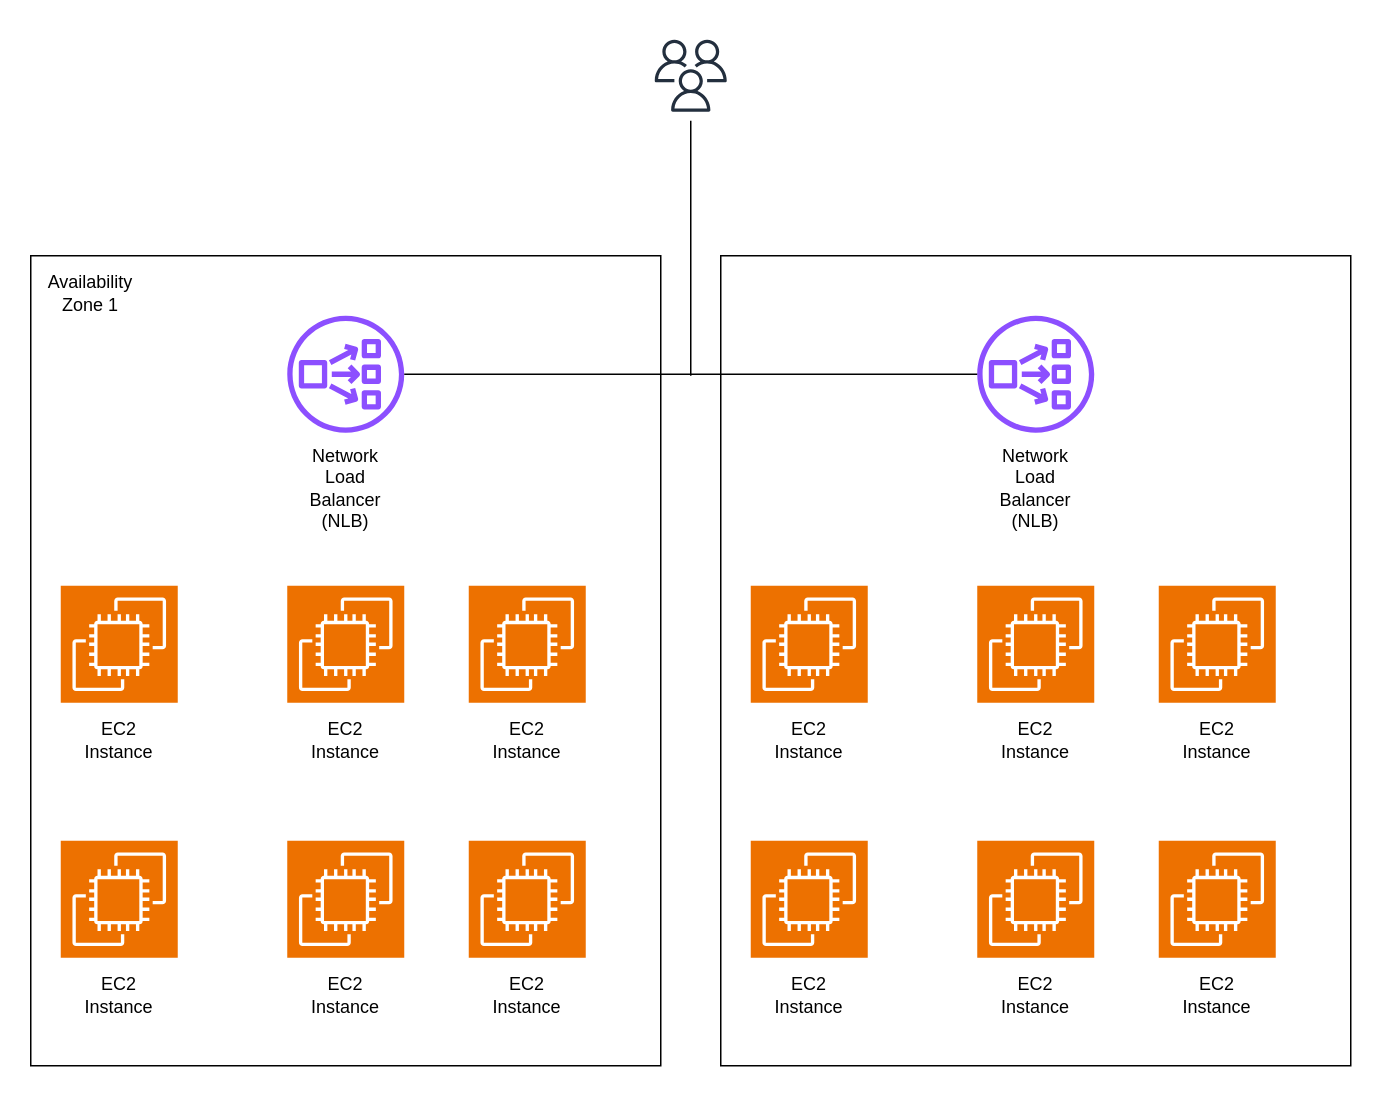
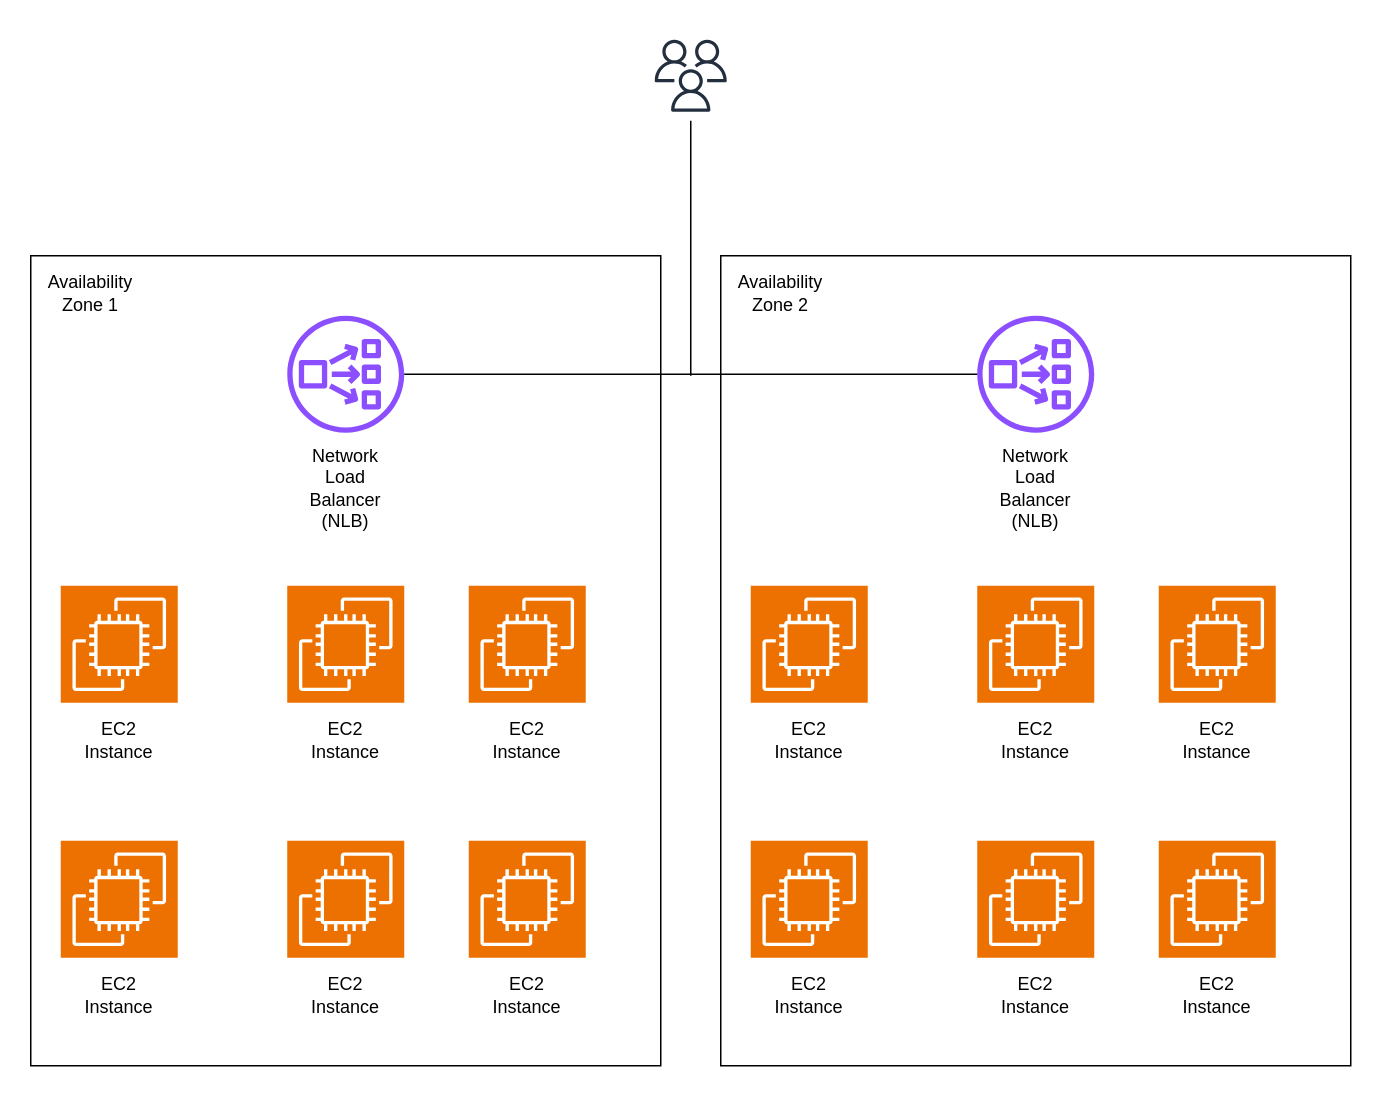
  <mxCell id="0" />
  <mxCell id="1" parent="0" />
  <mxCell id="2" value="" style="rounded=0;whiteSpace=wrap;html=1;" vertex="1" parent="1"><mxGeometry x="20" y="170" width="420" height="540" as="geometry" /></mxCell>
  <mxCell id="3" value="" style="sketch=0;outlineConnect=0;fontColor=#232F3E;gradientColor=none;strokeColor=#232F3E;fillColor=#ffffff;dashed=0;verticalLabelPosition=bottom;verticalAlign=top;align=center;html=1;fontSize=12;fontStyle=0;aspect=fixed;shape=mxgraph.aws4.resourceIcon;resIcon=mxgraph.aws4.users;" vertex="1" parent="1"><mxGeometry x="430" y="20" width="60" height="60" as="geometry" /></mxCell>
  <mxCell id="4" value="" style="group" vertex="1" connectable="0" parent="1"><mxGeometry x="191" y="210" width="78" height="130" as="geometry" /></mxCell>
  <mxCell id="5" value="" style="sketch=0;outlineConnect=0;fontColor=#232F3E;gradientColor=none;fillColor=#8C4FFF;strokeColor=none;dashed=0;verticalLabelPosition=bottom;verticalAlign=top;align=center;html=1;fontSize=12;fontStyle=0;aspect=fixed;pointerEvents=1;shape=mxgraph.aws4.network_load_balancer;" vertex="1" parent="4"><mxGeometry width="78" height="78" as="geometry" /></mxCell>
  <mxCell id="6" value="Network Load Balancer (NLB)" style="text;html=1;strokeColor=none;fillColor=none;align=center;verticalAlign=middle;whiteSpace=wrap;rounded=0;" vertex="1" parent="4"><mxGeometry x="9" y="100" width="60" height="30" as="geometry" /></mxCell>
  <mxCell id="7" value="" style="group" vertex="1" connectable="0" parent="1"><mxGeometry x="312" y="560" width="78" height="118" as="geometry" /></mxCell>
  <mxCell id="8" value="EC2 Instance" style="text;html=1;strokeColor=none;fillColor=none;align=center;verticalAlign=middle;whiteSpace=wrap;rounded=0;" vertex="1" parent="7"><mxGeometry x="9" y="88" width="60" height="30" as="geometry" /></mxCell>
  <mxCell id="9" value="" style="sketch=0;points=[[0,0,0],[0.25,0,0],[0.5,0,0],[0.75,0,0],[1,0,0],[0,1,0],[0.25,1,0],[0.5,1,0],[0.75,1,0],[1,1,0],[0,0.25,0],[0,0.5,0],[0,0.75,0],[1,0.25,0],[1,0.5,0],[1,0.75,0]];outlineConnect=0;fontColor=#232F3E;fillColor=#ED7100;strokeColor=#ffffff;dashed=0;verticalLabelPosition=bottom;verticalAlign=top;align=center;html=1;fontSize=12;fontStyle=0;aspect=fixed;shape=mxgraph.aws4.resourceIcon;resIcon=mxgraph.aws4.ec2;" vertex="1" parent="7"><mxGeometry width="78" height="78" as="geometry" /></mxCell>
  <mxCell id="10" value="" style="group" vertex="1" connectable="0" parent="1"><mxGeometry x="191" y="560" width="78" height="118" as="geometry" /></mxCell>
  <mxCell id="11" value="EC2 Instance" style="text;html=1;strokeColor=none;fillColor=none;align=center;verticalAlign=middle;whiteSpace=wrap;rounded=0;" vertex="1" parent="10"><mxGeometry x="9" y="88" width="60" height="30" as="geometry" /></mxCell>
  <mxCell id="12" value="" style="sketch=0;points=[[0,0,0],[0.25,0,0],[0.5,0,0],[0.75,0,0],[1,0,0],[0,1,0],[0.25,1,0],[0.5,1,0],[0.75,1,0],[1,1,0],[0,0.25,0],[0,0.5,0],[0,0.75,0],[1,0.25,0],[1,0.5,0],[1,0.75,0]];outlineConnect=0;fontColor=#232F3E;fillColor=#ED7100;strokeColor=#ffffff;dashed=0;verticalLabelPosition=bottom;verticalAlign=top;align=center;html=1;fontSize=12;fontStyle=0;aspect=fixed;shape=mxgraph.aws4.resourceIcon;resIcon=mxgraph.aws4.ec2;" vertex="1" parent="10"><mxGeometry width="78" height="78" as="geometry" /></mxCell>
  <mxCell id="13" value="" style="group" vertex="1" connectable="0" parent="1"><mxGeometry x="40" y="560" width="78" height="118" as="geometry" /></mxCell>
  <mxCell id="14" value="EC2 Instance" style="text;html=1;strokeColor=none;fillColor=none;align=center;verticalAlign=middle;whiteSpace=wrap;rounded=0;" vertex="1" parent="13"><mxGeometry x="9" y="88" width="60" height="30" as="geometry" /></mxCell>
  <mxCell id="15" value="" style="sketch=0;points=[[0,0,0],[0.25,0,0],[0.5,0,0],[0.75,0,0],[1,0,0],[0,1,0],[0.25,1,0],[0.5,1,0],[0.75,1,0],[1,1,0],[0,0.25,0],[0,0.5,0],[0,0.75,0],[1,0.25,0],[1,0.5,0],[1,0.75,0]];outlineConnect=0;fontColor=#232F3E;fillColor=#ED7100;strokeColor=#ffffff;dashed=0;verticalLabelPosition=bottom;verticalAlign=top;align=center;html=1;fontSize=12;fontStyle=0;aspect=fixed;shape=mxgraph.aws4.resourceIcon;resIcon=mxgraph.aws4.ec2;" vertex="1" parent="13"><mxGeometry width="78" height="78" as="geometry" /></mxCell>
  <mxCell id="16" value="" style="group" vertex="1" connectable="0" parent="1"><mxGeometry x="312" y="390" width="78" height="118" as="geometry" /></mxCell>
  <mxCell id="17" value="EC2 Instance" style="text;html=1;strokeColor=none;fillColor=none;align=center;verticalAlign=middle;whiteSpace=wrap;rounded=0;" vertex="1" parent="16"><mxGeometry x="9" y="88" width="60" height="30" as="geometry" /></mxCell>
  <mxCell id="18" value="" style="sketch=0;points=[[0,0,0],[0.25,0,0],[0.5,0,0],[0.75,0,0],[1,0,0],[0,1,0],[0.25,1,0],[0.5,1,0],[0.75,1,0],[1,1,0],[0,0.25,0],[0,0.5,0],[0,0.75,0],[1,0.25,0],[1,0.5,0],[1,0.75,0]];outlineConnect=0;fontColor=#232F3E;fillColor=#ED7100;strokeColor=#ffffff;dashed=0;verticalLabelPosition=bottom;verticalAlign=top;align=center;html=1;fontSize=12;fontStyle=0;aspect=fixed;shape=mxgraph.aws4.resourceIcon;resIcon=mxgraph.aws4.ec2;" vertex="1" parent="16"><mxGeometry width="78" height="78" as="geometry" /></mxCell>
  <mxCell id="19" value="" style="group" vertex="1" connectable="0" parent="1"><mxGeometry x="191" y="390" width="78" height="118" as="geometry" /></mxCell>
  <mxCell id="20" value="EC2 Instance" style="text;html=1;strokeColor=none;fillColor=none;align=center;verticalAlign=middle;whiteSpace=wrap;rounded=0;" vertex="1" parent="19"><mxGeometry x="9" y="88" width="60" height="30" as="geometry" /></mxCell>
  <mxCell id="21" value="" style="sketch=0;points=[[0,0,0],[0.25,0,0],[0.5,0,0],[0.75,0,0],[1,0,0],[0,1,0],[0.25,1,0],[0.5,1,0],[0.75,1,0],[1,1,0],[0,0.25,0],[0,0.5,0],[0,0.75,0],[1,0.25,0],[1,0.5,0],[1,0.75,0]];outlineConnect=0;fontColor=#232F3E;fillColor=#ED7100;strokeColor=#ffffff;dashed=0;verticalLabelPosition=bottom;verticalAlign=top;align=center;html=1;fontSize=12;fontStyle=0;aspect=fixed;shape=mxgraph.aws4.resourceIcon;resIcon=mxgraph.aws4.ec2;" vertex="1" parent="19"><mxGeometry width="78" height="78" as="geometry" /></mxCell>
  <mxCell id="22" value="" style="group" vertex="1" connectable="0" parent="1"><mxGeometry x="40" y="390" width="78" height="118" as="geometry" /></mxCell>
  <mxCell id="23" value="EC2 Instance" style="text;html=1;strokeColor=none;fillColor=none;align=center;verticalAlign=middle;whiteSpace=wrap;rounded=0;" vertex="1" parent="22"><mxGeometry x="9" y="88" width="60" height="30" as="geometry" /></mxCell>
  <mxCell id="24" value="" style="sketch=0;points=[[0,0,0],[0.25,0,0],[0.5,0,0],[0.75,0,0],[1,0,0],[0,1,0],[0.25,1,0],[0.5,1,0],[0.75,1,0],[1,1,0],[0,0.25,0],[0,0.5,0],[0,0.75,0],[1,0.25,0],[1,0.5,0],[1,0.75,0]];outlineConnect=0;fontColor=#232F3E;fillColor=#ED7100;strokeColor=#ffffff;dashed=0;verticalLabelPosition=bottom;verticalAlign=top;align=center;html=1;fontSize=12;fontStyle=0;aspect=fixed;shape=mxgraph.aws4.resourceIcon;resIcon=mxgraph.aws4.ec2;" vertex="1" parent="22"><mxGeometry width="78" height="78" as="geometry" /></mxCell>
  <mxCell id="25" value="Availability Zone 1" style="text;html=1;strokeColor=none;fillColor=none;align=center;verticalAlign=middle;whiteSpace=wrap;rounded=0;" vertex="1" parent="1"><mxGeometry x="30" y="180" width="60" height="30" as="geometry" /></mxCell>
  <mxCell id="26" value="" style="rounded=0;whiteSpace=wrap;html=1;" vertex="1" parent="1"><mxGeometry x="480" y="170" width="420" height="540" as="geometry" /></mxCell>
  <mxCell id="27" value="" style="group" vertex="1" connectable="0" parent="1"><mxGeometry x="651" y="210" width="78" height="130" as="geometry" /></mxCell>
  <mxCell id="28" value="" style="sketch=0;outlineConnect=0;fontColor=#232F3E;gradientColor=none;fillColor=#8C4FFF;strokeColor=none;dashed=0;verticalLabelPosition=bottom;verticalAlign=top;align=center;html=1;fontSize=12;fontStyle=0;aspect=fixed;pointerEvents=1;shape=mxgraph.aws4.network_load_balancer;" vertex="1" parent="27"><mxGeometry width="78" height="78" as="geometry" /></mxCell>
  <mxCell id="29" value="Network Load Balancer (NLB)" style="text;html=1;strokeColor=none;fillColor=none;align=center;verticalAlign=middle;whiteSpace=wrap;rounded=0;" vertex="1" parent="27"><mxGeometry x="9" y="100" width="60" height="30" as="geometry" /></mxCell>
  <mxCell id="30" value="" style="group" vertex="1" connectable="0" parent="1"><mxGeometry x="772" y="560" width="78" height="118" as="geometry" /></mxCell>
  <mxCell id="31" value="EC2 Instance" style="text;html=1;strokeColor=none;fillColor=none;align=center;verticalAlign=middle;whiteSpace=wrap;rounded=0;" vertex="1" parent="30"><mxGeometry x="9" y="88" width="60" height="30" as="geometry" /></mxCell>
  <mxCell id="32" value="" style="sketch=0;points=[[0,0,0],[0.25,0,0],[0.5,0,0],[0.75,0,0],[1,0,0],[0,1,0],[0.25,1,0],[0.5,1,0],[0.75,1,0],[1,1,0],[0,0.25,0],[0,0.5,0],[0,0.75,0],[1,0.25,0],[1,0.5,0],[1,0.75,0]];outlineConnect=0;fontColor=#232F3E;fillColor=#ED7100;strokeColor=#ffffff;dashed=0;verticalLabelPosition=bottom;verticalAlign=top;align=center;html=1;fontSize=12;fontStyle=0;aspect=fixed;shape=mxgraph.aws4.resourceIcon;resIcon=mxgraph.aws4.ec2;" vertex="1" parent="30"><mxGeometry width="78" height="78" as="geometry" /></mxCell>
  <mxCell id="33" value="" style="group" vertex="1" connectable="0" parent="1"><mxGeometry x="651" y="560" width="78" height="118" as="geometry" /></mxCell>
  <mxCell id="34" value="EC2 Instance" style="text;html=1;strokeColor=none;fillColor=none;align=center;verticalAlign=middle;whiteSpace=wrap;rounded=0;" vertex="1" parent="33"><mxGeometry x="9" y="88" width="60" height="30" as="geometry" /></mxCell>
  <mxCell id="35" value="" style="sketch=0;points=[[0,0,0],[0.25,0,0],[0.5,0,0],[0.75,0,0],[1,0,0],[0,1,0],[0.25,1,0],[0.5,1,0],[0.75,1,0],[1,1,0],[0,0.25,0],[0,0.5,0],[0,0.75,0],[1,0.25,0],[1,0.5,0],[1,0.75,0]];outlineConnect=0;fontColor=#232F3E;fillColor=#ED7100;strokeColor=#ffffff;dashed=0;verticalLabelPosition=bottom;verticalAlign=top;align=center;html=1;fontSize=12;fontStyle=0;aspect=fixed;shape=mxgraph.aws4.resourceIcon;resIcon=mxgraph.aws4.ec2;" vertex="1" parent="33"><mxGeometry width="78" height="78" as="geometry" /></mxCell>
  <mxCell id="36" value="" style="group" vertex="1" connectable="0" parent="1"><mxGeometry x="500" y="560" width="78" height="118" as="geometry" /></mxCell>
  <mxCell id="37" value="EC2 Instance" style="text;html=1;strokeColor=none;fillColor=none;align=center;verticalAlign=middle;whiteSpace=wrap;rounded=0;" vertex="1" parent="36"><mxGeometry x="9" y="88" width="60" height="30" as="geometry" /></mxCell>
  <mxCell id="38" value="" style="sketch=0;points=[[0,0,0],[0.25,0,0],[0.5,0,0],[0.75,0,0],[1,0,0],[0,1,0],[0.25,1,0],[0.5,1,0],[0.75,1,0],[1,1,0],[0,0.25,0],[0,0.5,0],[0,0.75,0],[1,0.25,0],[1,0.5,0],[1,0.75,0]];outlineConnect=0;fontColor=#232F3E;fillColor=#ED7100;strokeColor=#ffffff;dashed=0;verticalLabelPosition=bottom;verticalAlign=top;align=center;html=1;fontSize=12;fontStyle=0;aspect=fixed;shape=mxgraph.aws4.resourceIcon;resIcon=mxgraph.aws4.ec2;" vertex="1" parent="36"><mxGeometry width="78" height="78" as="geometry" /></mxCell>
  <mxCell id="39" value="" style="group" vertex="1" connectable="0" parent="1"><mxGeometry x="772" y="390" width="78" height="118" as="geometry" /></mxCell>
  <mxCell id="40" value="EC2 Instance" style="text;html=1;strokeColor=none;fillColor=none;align=center;verticalAlign=middle;whiteSpace=wrap;rounded=0;" vertex="1" parent="39"><mxGeometry x="9" y="88" width="60" height="30" as="geometry" /></mxCell>
  <mxCell id="41" value="" style="sketch=0;points=[[0,0,0],[0.25,0,0],[0.5,0,0],[0.75,0,0],[1,0,0],[0,1,0],[0.25,1,0],[0.5,1,0],[0.75,1,0],[1,1,0],[0,0.25,0],[0,0.5,0],[0,0.75,0],[1,0.25,0],[1,0.5,0],[1,0.75,0]];outlineConnect=0;fontColor=#232F3E;fillColor=#ED7100;strokeColor=#ffffff;dashed=0;verticalLabelPosition=bottom;verticalAlign=top;align=center;html=1;fontSize=12;fontStyle=0;aspect=fixed;shape=mxgraph.aws4.resourceIcon;resIcon=mxgraph.aws4.ec2;" vertex="1" parent="39"><mxGeometry width="78" height="78" as="geometry" /></mxCell>
  <mxCell id="42" value="" style="group" vertex="1" connectable="0" parent="1"><mxGeometry x="651" y="390" width="78" height="118" as="geometry" /></mxCell>
  <mxCell id="43" value="EC2 Instance" style="text;html=1;strokeColor=none;fillColor=none;align=center;verticalAlign=middle;whiteSpace=wrap;rounded=0;" vertex="1" parent="42"><mxGeometry x="9" y="88" width="60" height="30" as="geometry" /></mxCell>
  <mxCell id="44" value="" style="sketch=0;points=[[0,0,0],[0.25,0,0],[0.5,0,0],[0.75,0,0],[1,0,0],[0,1,0],[0.25,1,0],[0.5,1,0],[0.75,1,0],[1,1,0],[0,0.25,0],[0,0.5,0],[0,0.75,0],[1,0.25,0],[1,0.5,0],[1,0.75,0]];outlineConnect=0;fontColor=#232F3E;fillColor=#ED7100;strokeColor=#ffffff;dashed=0;verticalLabelPosition=bottom;verticalAlign=top;align=center;html=1;fontSize=12;fontStyle=0;aspect=fixed;shape=mxgraph.aws4.resourceIcon;resIcon=mxgraph.aws4.ec2;" vertex="1" parent="42"><mxGeometry width="78" height="78" as="geometry" /></mxCell>
  <mxCell id="45" value="" style="group" vertex="1" connectable="0" parent="1"><mxGeometry x="500" y="390" width="78" height="118" as="geometry" /></mxCell>
  <mxCell id="46" value="EC2 Instance" style="text;html=1;strokeColor=none;fillColor=none;align=center;verticalAlign=middle;whiteSpace=wrap;rounded=0;" vertex="1" parent="45"><mxGeometry x="9" y="88" width="60" height="30" as="geometry" /></mxCell>
  <mxCell id="47" value="" style="sketch=0;points=[[0,0,0],[0.25,0,0],[0.5,0,0],[0.75,0,0],[1,0,0],[0,1,0],[0.25,1,0],[0.5,1,0],[0.75,1,0],[1,1,0],[0,0.25,0],[0,0.5,0],[0,0.75,0],[1,0.25,0],[1,0.5,0],[1,0.75,0]];outlineConnect=0;fontColor=#232F3E;fillColor=#ED7100;strokeColor=#ffffff;dashed=0;verticalLabelPosition=bottom;verticalAlign=top;align=center;html=1;fontSize=12;fontStyle=0;aspect=fixed;shape=mxgraph.aws4.resourceIcon;resIcon=mxgraph.aws4.ec2;" vertex="1" parent="45"><mxGeometry width="78" height="78" as="geometry" /></mxCell>
+ <mxCell id="48" value="Availability Zone 2" style="text;html=1;strokeColor=none;fillColor=none;align=center;verticalAlign=middle;whiteSpace=wrap;rounded=0;" vertex="1" parent="1"><mxGeometry x="490" y="180" width="60" height="30" as="geometry" /></mxCell>
  <mxCell id="49" value="" style="endArrow=none;html=1;rounded=0;" edge="1" parent="1" source="5" target="28"><mxGeometry width="50" height="50" relative="1" as="geometry"><mxPoint x="360" y="340" as="sourcePoint" /><mxPoint x="410" y="290" as="targetPoint" /></mxGeometry></mxCell>
  <mxCell id="50" value="" style="endArrow=none;html=1;rounded=0;" edge="1" parent="1" target="3"><mxGeometry width="50" height="50" relative="1" as="geometry"><mxPoint x="460" y="250" as="sourcePoint" /><mxPoint x="410" y="190" as="targetPoint" /></mxGeometry></mxCell>
